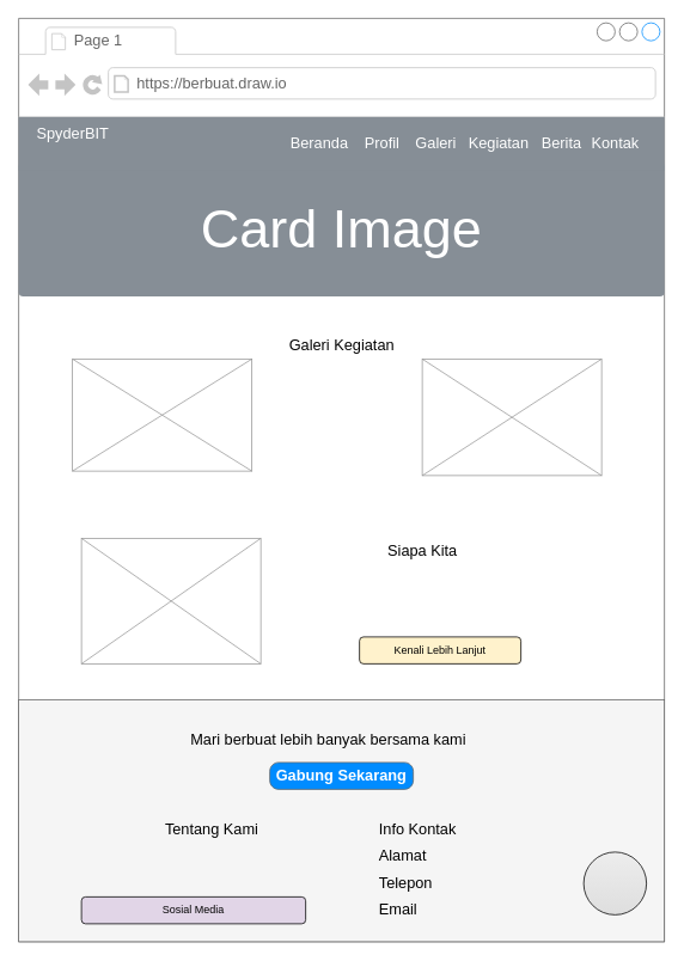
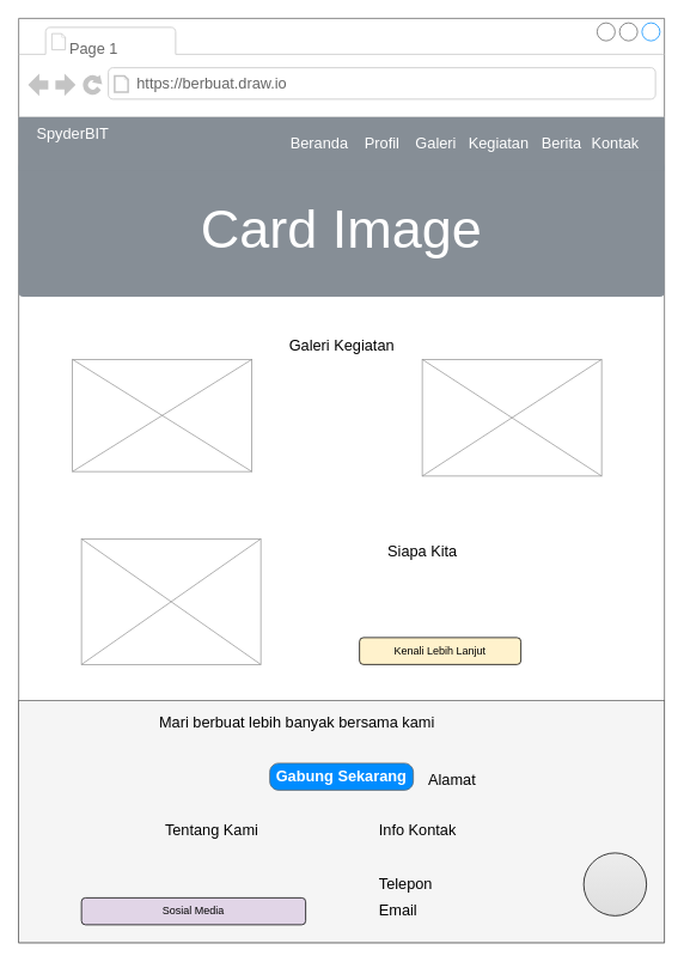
  <mxCell id="0" />
  <mxCell id="1" parent="0" />
  <mxCell id="2" value="" style="strokeWidth=1;shadow=0;dashed=0;align=center;html=1;shape=mxgraph.mockup.containers.browserWindow;rSize=0;strokeColor=#666666;strokeColor2=#008cff;strokeColor3=#c4c4c4;mainText=,;recursiveResize=0;" vertex="1" parent="1"><mxGeometry x="20" y="20" width="720" height="1030" as="geometry" /></mxCell>
- <mxCell id="3" value="Page 1" style="strokeWidth=1;shadow=0;dashed=0;align=center;html=1;shape=mxgraph.mockup.containers.anchor;fontSize=17;fontColor=#666666;align=left;whiteSpace=wrap;" vertex="1" parent="2"><mxGeometry x="60" y="12" width="110" height="26" as="geometry" /></mxCell>
+ <mxCell id="3" value="Page 1" style="strokeWidth=1;shadow=0;dashed=0;align=center;html=1;shape=mxgraph.mockup.containers.anchor;fontSize=17;fontColor=#666666;align=left;whiteSpace=wrap;" vertex="1" parent="2"><mxGeometry x="55" y="22" width="110" height="26" as="geometry" /></mxCell>
  <mxCell id="4" value="https://berbuat.draw.io" style="strokeWidth=1;shadow=0;dashed=0;align=center;html=1;shape=mxgraph.mockup.containers.anchor;rSize=0;fontSize=17;fontColor=#666666;align=left;" vertex="1" parent="2"><mxGeometry x="130" y="60" width="250" height="26" as="geometry" /></mxCell>
  <mxCell id="5" value="Card Image" style="html=1;shadow=0;dashed=0;shape=mxgraph.bootstrap.rrect;rSize=5;strokeColor=none;html=1;whiteSpace=wrap;fillColor=#868E96;fontColor=#ffffff;verticalAlign=middle;align=center;spacing=20;fontSize=60;" vertex="1" parent="2"><mxGeometry y="160" width="720" height="150" as="geometry" /></mxCell>
  <mxCell id="6" value="" style="rounded=0;whiteSpace=wrap;html=1;strokeColor=none;fillColor=#868e96;" vertex="1" parent="2"><mxGeometry y="110" width="720" height="60" as="geometry" /></mxCell>
  <mxCell id="7" value="SpyderBIT" style="shape=rectangle;strokeColor=none;fillColor=none;linkText=;fontSize=17;fontColor=#ffffff;fontStyle=0;html=1;align=center;" vertex="1" parent="2"><mxGeometry x="25" y="115" width="70" height="30" as="geometry" /></mxCell>
  <mxCell id="8" value="Beranda" style="shape=rectangle;strokeColor=none;fillColor=none;linkText=;fontSize=17;fontColor=#ffffff;fontStyle=0;html=1;align=center;" vertex="1" parent="2"><mxGeometry x="300" y="125" width="70" height="30" as="geometry" /></mxCell>
  <mxCell id="9" value="Profil" style="shape=rectangle;strokeColor=none;fillColor=none;linkText=;fontSize=17;fontColor=#ffffff;fontStyle=0;html=1;align=center;" vertex="1" parent="2"><mxGeometry x="370" y="125" width="70" height="30" as="geometry" /></mxCell>
  <mxCell id="10" value="Galeri" style="shape=rectangle;strokeColor=none;fillColor=none;linkText=;fontSize=17;fontColor=#ffffff;fontStyle=0;html=1;align=center;" vertex="1" parent="2"><mxGeometry x="430" y="125" width="70" height="30" as="geometry" /></mxCell>
  <mxCell id="11" value="Kegiatan" style="shape=rectangle;strokeColor=none;fillColor=none;linkText=;fontSize=17;fontColor=#ffffff;fontStyle=0;html=1;align=center;" vertex="1" parent="2"><mxGeometry x="500" y="125" width="70" height="30" as="geometry" /></mxCell>
  <mxCell id="12" value="Berita" style="shape=rectangle;strokeColor=none;fillColor=none;linkText=;fontSize=17;fontColor=#ffffff;fontStyle=0;html=1;align=center;" vertex="1" parent="2"><mxGeometry x="570" y="125" width="70" height="30" as="geometry" /></mxCell>
  <mxCell id="13" value="Kontak" style="shape=rectangle;strokeColor=none;fillColor=none;linkText=;fontSize=17;fontColor=#ffffff;fontStyle=0;html=1;align=center;" vertex="1" parent="2"><mxGeometry x="630" y="125" width="70" height="30" as="geometry" /></mxCell>
  <mxCell id="14" value="" style="verticalLabelPosition=bottom;shadow=0;dashed=0;align=center;html=1;verticalAlign=top;strokeWidth=1;shape=mxgraph.mockup.graphics.simpleIcon;strokeColor=#999999;" vertex="1" parent="2"><mxGeometry x="60" y="380" width="200" height="125" as="geometry" /></mxCell>
  <mxCell id="15" value="" style="verticalLabelPosition=bottom;shadow=0;dashed=0;align=center;html=1;verticalAlign=top;strokeWidth=1;shape=mxgraph.mockup.graphics.simpleIcon;strokeColor=#999999;" vertex="1" parent="2"><mxGeometry x="450" y="380" width="200" height="130" as="geometry" /></mxCell>
  <mxCell id="16" value="&lt;font color=&quot;#000000&quot;&gt;Galeri Kegiatan&lt;/font&gt;" style="shape=rectangle;strokeColor=none;fillColor=none;linkText=;fontSize=17;fontColor=#ffffff;fontStyle=0;html=1;align=center;" vertex="1" parent="2"><mxGeometry x="280" y="350" width="160" height="30" as="geometry" /></mxCell>
  <mxCell id="17" value="" style="verticalLabelPosition=bottom;shadow=0;dashed=0;align=center;html=1;verticalAlign=top;strokeWidth=1;shape=mxgraph.mockup.graphics.simpleIcon;strokeColor=#999999;" vertex="1" parent="2"><mxGeometry x="70" y="580" width="200" height="140" as="geometry" /></mxCell>
  <mxCell id="18" value="" style="rounded=0;whiteSpace=wrap;html=1;fillColor=#f5f5f5;strokeColor=#666666;fontColor=#333333;" vertex="1" parent="2"><mxGeometry y="760" width="720" height="270" as="geometry" /></mxCell>
  <mxCell id="19" value="Gabung Sekarang" style="strokeWidth=1;shadow=0;dashed=0;align=center;html=1;shape=mxgraph.mockup.buttons.button;strokeColor=#666666;fontColor=#ffffff;mainText=;buttonStyle=round;fontSize=17;fontStyle=1;fillColor=#008cff;whiteSpace=wrap;" vertex="1" parent="2"><mxGeometry x="280" y="830" width="160" height="30" as="geometry" /></mxCell>
- <mxCell id="20" value="&lt;font color=&quot;#000000&quot;&gt;Mari berbuat lebih banyak bersama kami&lt;/font&gt;" style="shape=rectangle;strokeColor=none;fillColor=none;linkText=;fontSize=17;fontColor=#ffffff;fontStyle=0;html=1;align=center;" vertex="1" parent="2"><mxGeometry x="170" y="790" width="350" height="30" as="geometry" /></mxCell>
+ <mxCell id="20" value="&lt;font color=&quot;#000000&quot;&gt;Mari berbuat lebih banyak bersama kami&lt;/font&gt;" style="shape=rectangle;strokeColor=none;fillColor=none;linkText=;fontSize=17;fontColor=#ffffff;fontStyle=0;html=1;align=center;" vertex="1" parent="2"><mxGeometry x="135" y="770" width="350" height="30" as="geometry" /></mxCell>
  <mxCell id="21" value="&lt;font color=&quot;#000000&quot;&gt;Tentang Kami&lt;/font&gt;" style="shape=rectangle;strokeColor=none;fillColor=none;linkText=;fontSize=17;fontColor=#ffffff;fontStyle=0;html=1;align=center;" vertex="1" parent="2"><mxGeometry x="40" y="890" width="350" height="30" as="geometry" /></mxCell>
  <mxCell id="22" value="&lt;font color=&quot;#000000&quot;&gt;Info Kontak&lt;/font&gt;" style="shape=rectangle;strokeColor=none;fillColor=none;linkText=;fontSize=17;fontColor=#ffffff;fontStyle=0;html=1;align=left;" vertex="1" parent="2"><mxGeometry x="400" y="890" width="310" height="30" as="geometry" /></mxCell>
  <mxCell id="23" value="" style="html=1;shadow=0;dashed=0;shape=mxgraph.bootstrap.radioButton2;labelPosition=right;verticalLabelPosition=middle;align=left;verticalAlign=middle;gradientColor=#DEDEDE;fillColor=#EDEDED;checked=0;spacing=5;checkedFill=#0085FC;checkedStroke=#ffffff;sketch=0;" vertex="1" parent="2"><mxGeometry x="630" y="930" width="70" height="70" as="geometry" /></mxCell>
- <mxCell id="24" value="&lt;font color=&quot;#000000&quot;&gt;Alamat&lt;/font&gt;" style="shape=rectangle;strokeColor=none;fillColor=none;linkText=;fontSize=17;fontColor=#ffffff;fontStyle=0;html=1;align=left;" vertex="1" parent="2"><mxGeometry x="400" y="920" width="130" height="30" as="geometry" /></mxCell>
+ <mxCell id="24" value="&lt;font color=&quot;#000000&quot;&gt;Alamat&lt;/font&gt;" style="shape=rectangle;strokeColor=none;fillColor=none;linkText=;fontSize=17;fontColor=#ffffff;fontStyle=0;html=1;align=left;" vertex="1" parent="2"><mxGeometry x="455" y="835" width="130" height="30" as="geometry" /></mxCell>
  <mxCell id="25" value="&lt;font color=&quot;#000000&quot;&gt;Telepon&lt;/font&gt;" style="shape=rectangle;strokeColor=none;fillColor=none;linkText=;fontSize=17;fontColor=#ffffff;fontStyle=0;html=1;align=left;" vertex="1" parent="2"><mxGeometry x="400" y="950" width="130" height="30" as="geometry" /></mxCell>
  <mxCell id="26" value="&lt;font color=&quot;#000000&quot;&gt;Email&lt;/font&gt;" style="shape=rectangle;strokeColor=none;fillColor=none;linkText=;fontSize=17;fontColor=#ffffff;fontStyle=0;html=1;align=left;" vertex="1" parent="2"><mxGeometry x="400" y="980" width="130" height="30" as="geometry" /></mxCell>
  <mxCell id="27" value="Sosial Media" style="rounded=1;whiteSpace=wrap;html=1;fillColor=#e1d5e7;" vertex="1" parent="2"><mxGeometry x="70" y="980" width="250" height="30" as="geometry" /></mxCell>
  <mxCell id="28" value="Kenali Lebih Lanjut" style="rounded=1;whiteSpace=wrap;html=1;fillColor=#fff2cc;" vertex="1" parent="2"><mxGeometry x="380" y="690" width="180" height="30" as="geometry" /></mxCell>
  <mxCell id="29" value="&lt;font color=&quot;#000000&quot;&gt;Siapa Kita&lt;/font&gt;" style="shape=rectangle;strokeColor=none;fillColor=none;linkText=;fontSize=17;fontColor=#ffffff;fontStyle=0;html=1;align=center;" vertex="1" parent="2"><mxGeometry x="370" y="580" width="160" height="30" as="geometry" /></mxCell>
